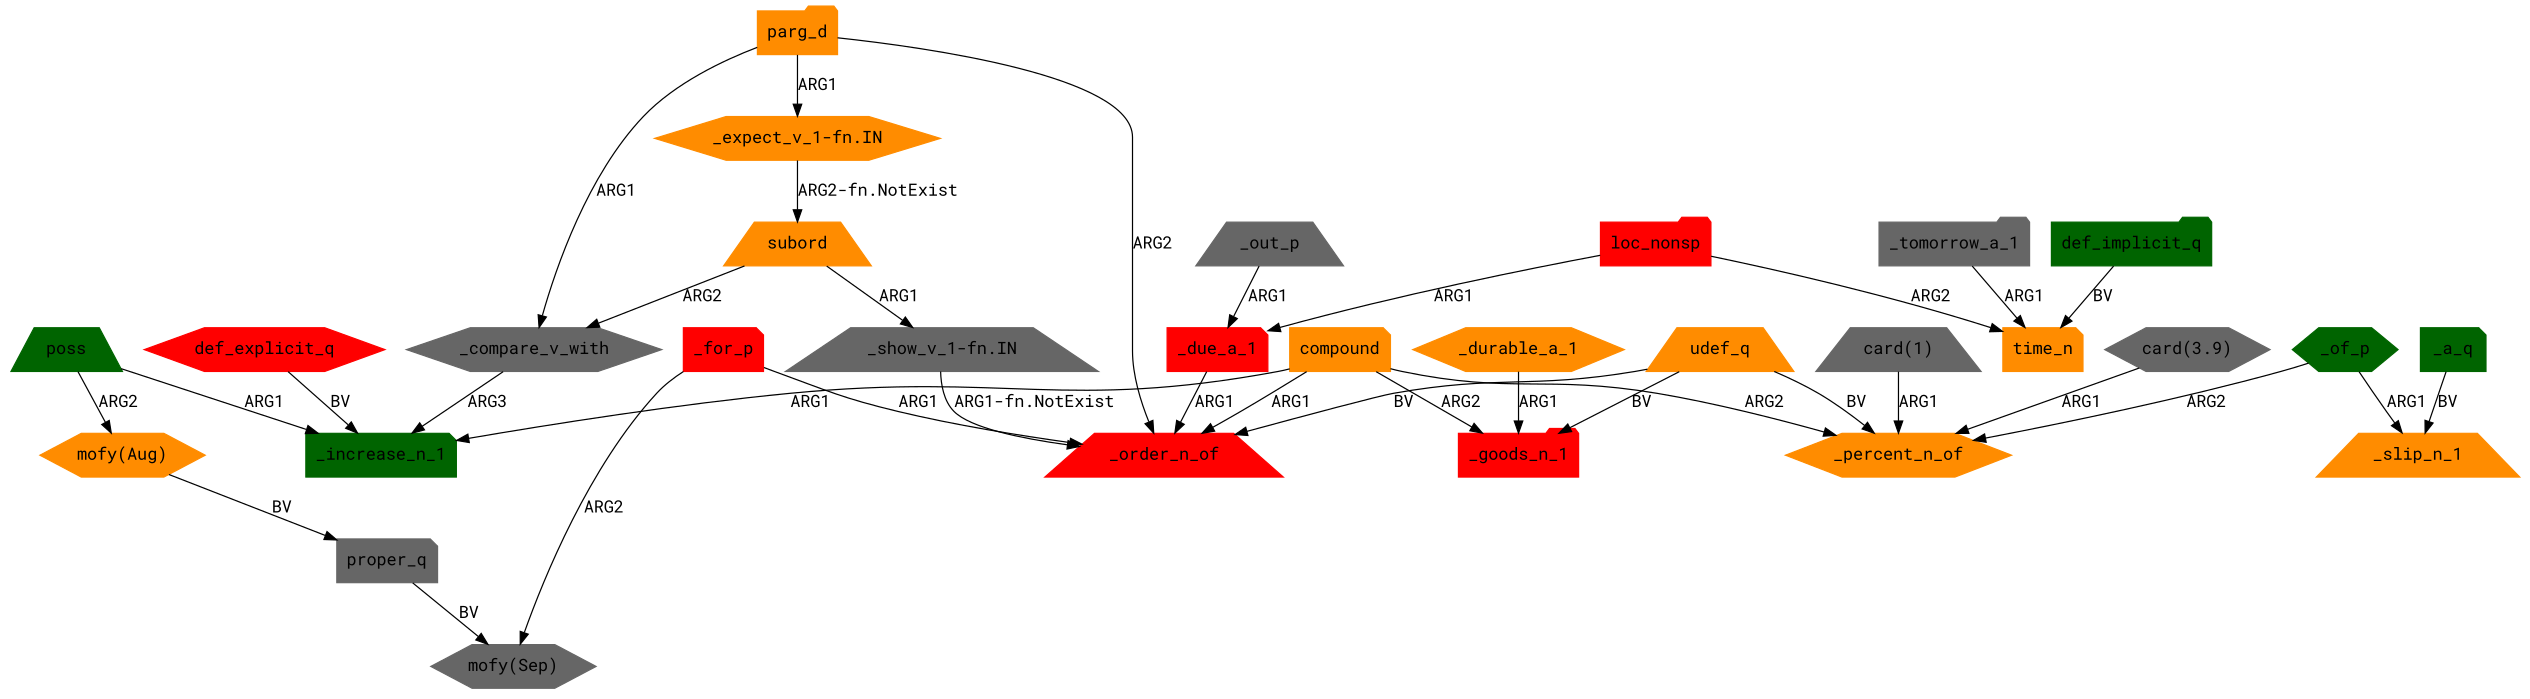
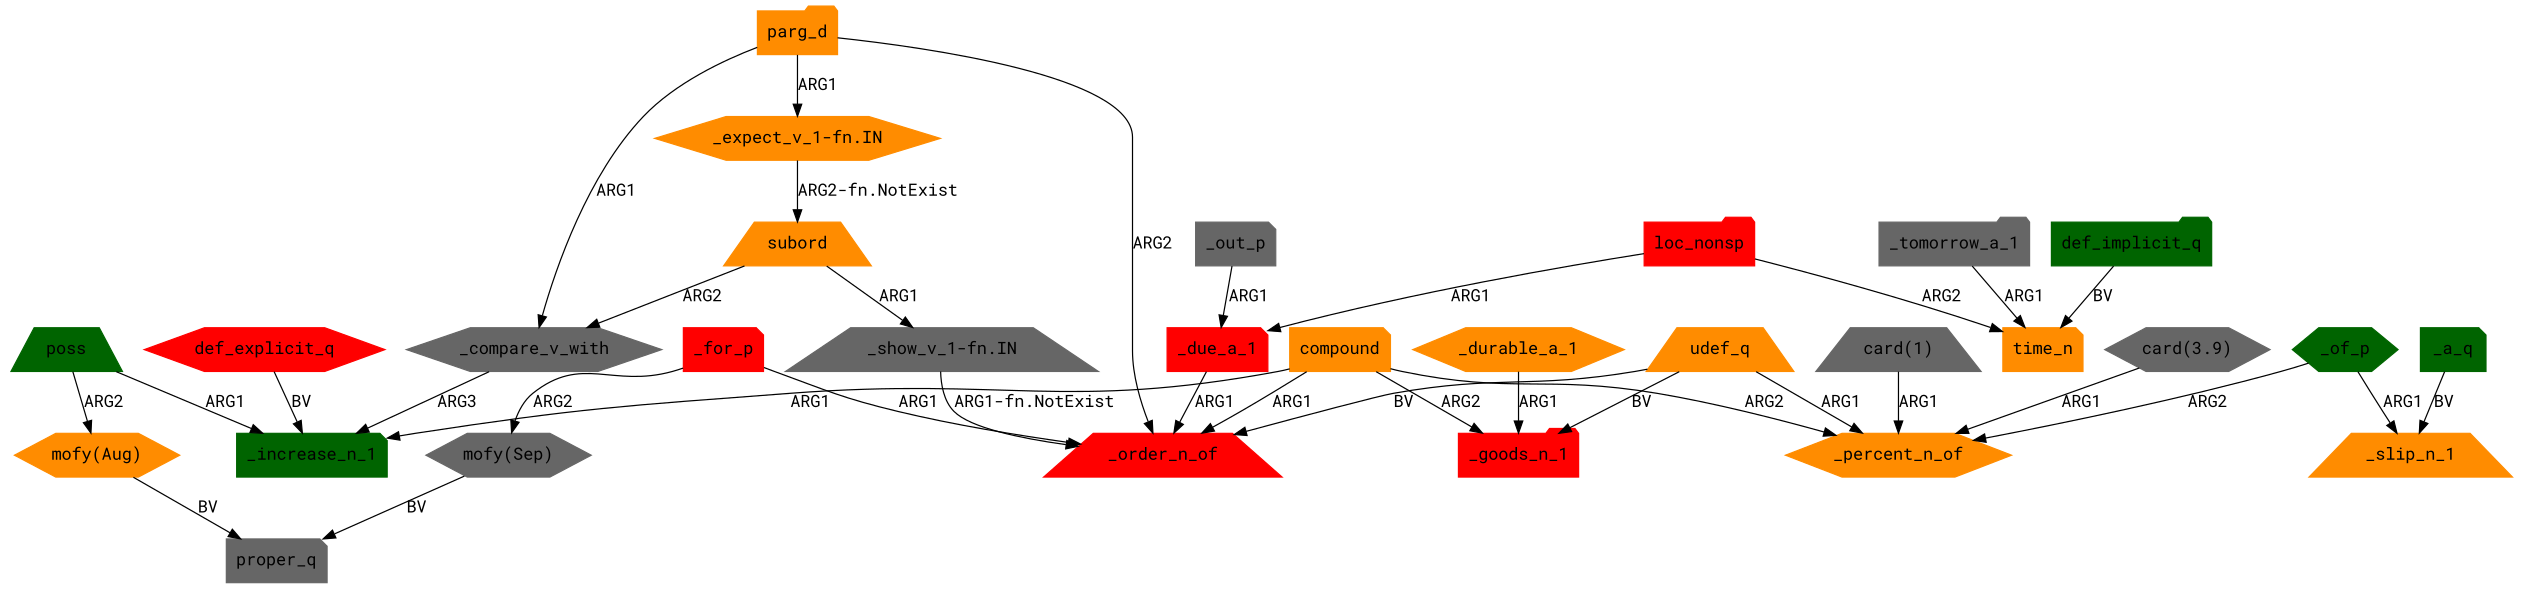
  digraph {
    fontname="Roboto Mono"
    node [color=darkorange fontname="Roboto Mono" shape=hexagon style=filled]
    edge [fontname="Roboto Mono"]
    "card(1)" [color=gray40 shape=trapezium]
    _percent_n_of
    subord [shape=trapezium]
    "_show_v_1-fn.IN" [color=gray40 shape=trapezium]
    _compare_v_with [color=gray40]
    _order_n_of [color=red shape=trapezium]
    _increase_n_1 [color=darkgreen shape=note]
    _slip_n_1 [shape=trapezium]
    compound [shape=note]
    _goods_n_1 [color=red shape=folder]
    _tomorrow_a_1 [color=gray40 shape=folder]
    time_n [shape=note]
    udef_q [shape=trapezium]
    _a_q [color=darkgreen shape=note]
-   _out_p [color=gray40 shape=trapezium]
+   _out_p [color=gray40 shape=note]
    _due_a_1 [color=red shape=note]
    "card(3.9)" [color=gray40]
    _for_p [color=red shape=note]
    "mofy(Sep)" [color=gray40]
    parg_d [shape=folder]
    "_expect_v_1-fn.IN"
    proper_q [color=gray40 shape=note]
    "mofy(Aug)"
    loc_nonsp [color=red shape=folder]
    _durable_a_1
    def_explicit_q [color=red]
    _of_p [color=darkgreen]
    poss [color=darkgreen shape=trapezium]
    def_implicit_q [color=darkgreen shape=folder]
    "card(1)" -> _percent_n_of [label=ARG1]
    subord -> "_show_v_1-fn.IN" [label=ARG1]
    subord -> _compare_v_with [label=ARG2]
    "_show_v_1-fn.IN" -> _order_n_of [label="ARG1-fn.NotExist"]
    _compare_v_with -> _increase_n_1 [label=ARG3]
    compound -> _percent_n_of [label=ARG2]
    compound -> _order_n_of [label=ARG1]
    compound -> _increase_n_1 [label=ARG1]
    compound -> _goods_n_1 [label=ARG2]
    _tomorrow_a_1 -> time_n [label=ARG1]
-   udef_q -> _percent_n_of [label=BV]
+   udef_q -> _percent_n_of [label=ARG1]
    udef_q -> _order_n_of [label=BV]
    udef_q -> _goods_n_1 [label=BV]
    _a_q -> _slip_n_1 [label=BV]
    _out_p -> _due_a_1 [label=ARG1]
    _due_a_1 -> _order_n_of [label=ARG1]
    "card(3.9)" -> _percent_n_of [label=ARG1]
    _for_p -> _order_n_of [label=ARG1]
    _for_p -> "mofy(Sep)" [label=ARG2]
    parg_d -> _compare_v_with [label=ARG1]
    parg_d -> _order_n_of [label=ARG2]
    parg_d -> "_expect_v_1-fn.IN" [label=ARG1]
    "_expect_v_1-fn.IN" -> subord [label="ARG2-fn.NotExist"]
-   proper_q -> "mofy(Sep)" [label=BV]
+   "mofy(Sep)" -> proper_q [label=BV]
    "mofy(Aug)" -> proper_q [label=BV]
    loc_nonsp -> time_n [label=ARG2]
    loc_nonsp -> _due_a_1 [label=ARG1]
    _durable_a_1 -> _goods_n_1 [label=ARG1]
    def_explicit_q -> _increase_n_1 [label=BV]
    _of_p -> _percent_n_of [label=ARG2]
    _of_p -> _slip_n_1 [label=ARG1]
    poss -> _increase_n_1 [label=ARG1]
    poss -> "mofy(Aug)" [label=ARG2]
    def_implicit_q -> time_n [label=BV]
  }
